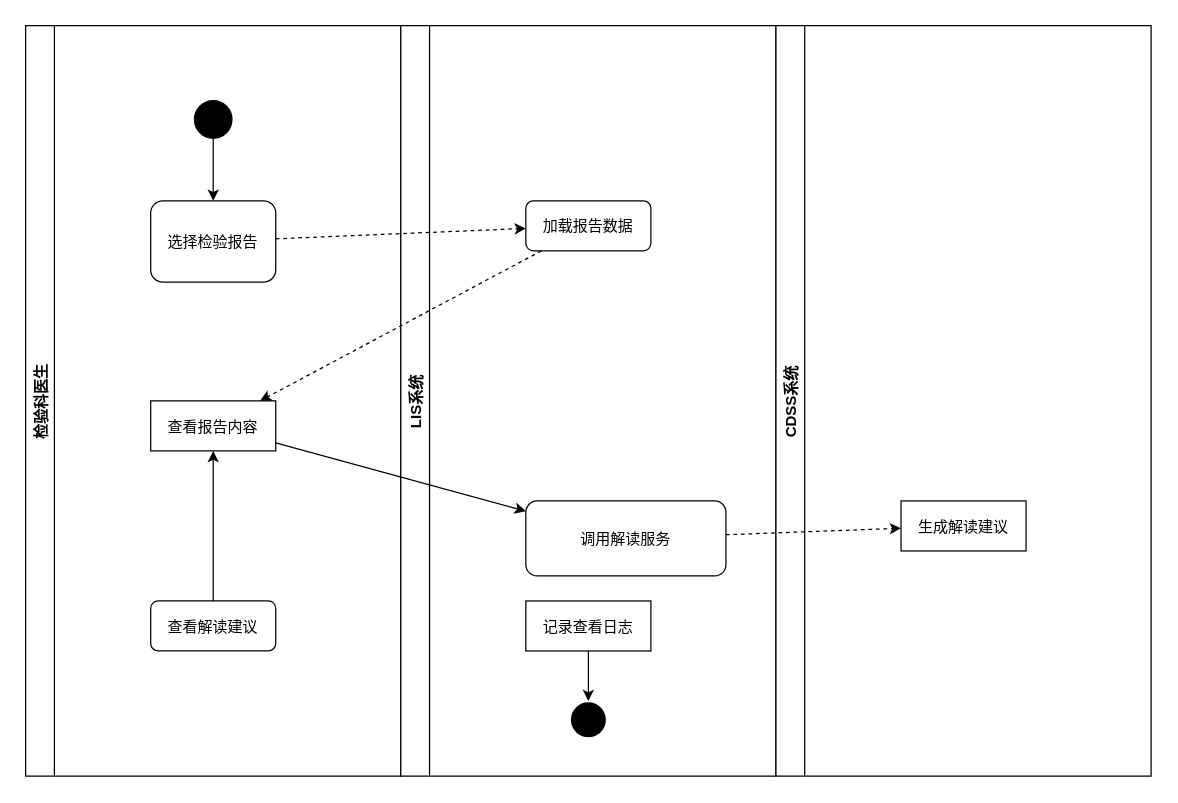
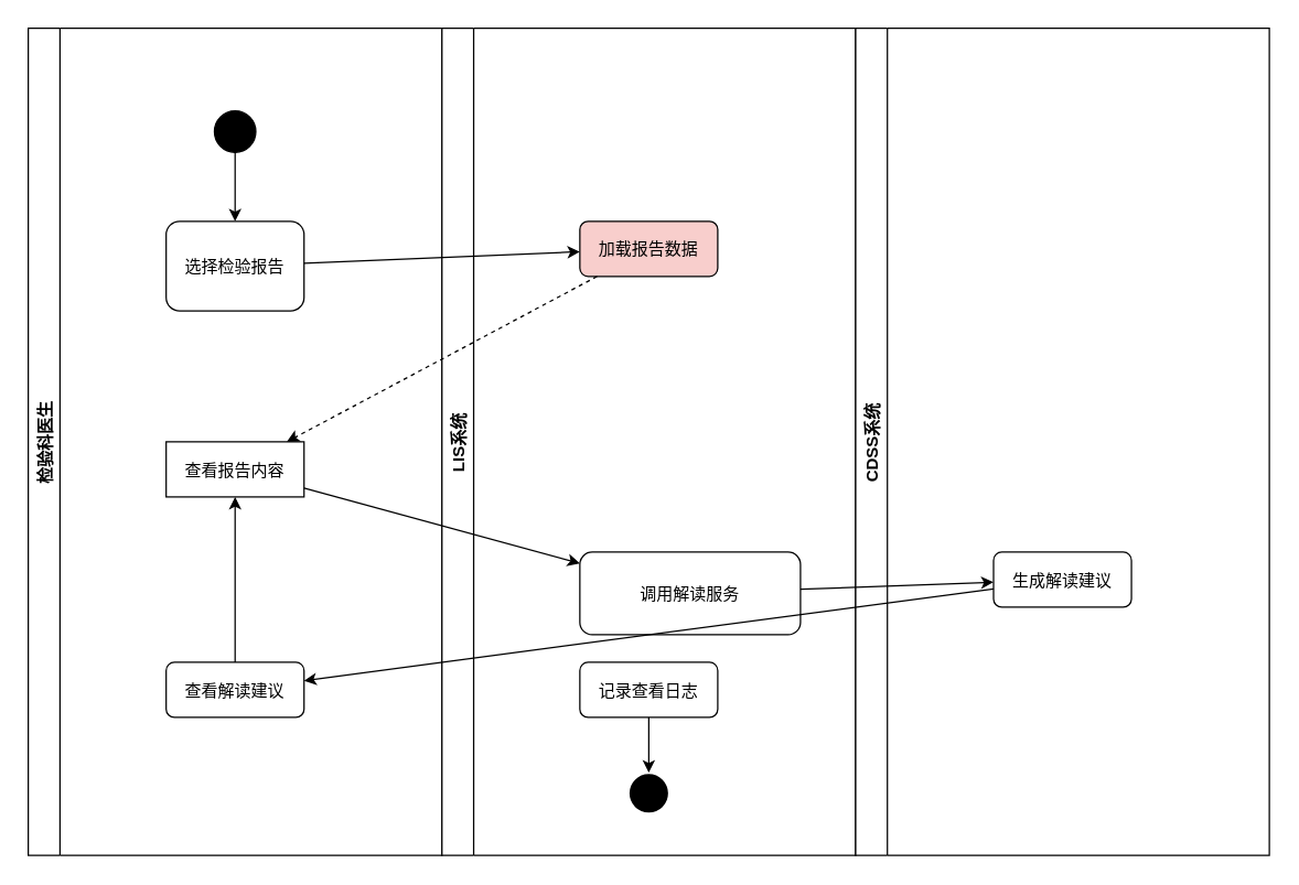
  <mxCell id="0" />
  <mxCell id="1" parent="0" />
  <mxCell id="2" value="检验科医生" style="swimlane;horizontal=0;" vertex="1" parent="1"><mxGeometry x="20" y="20" width="300" height="600" as="geometry" /></mxCell>
  <mxCell id="3" value="LIS系统" style="swimlane;horizontal=0;" vertex="1" parent="1"><mxGeometry x="320" y="20" width="300" height="600" as="geometry" /></mxCell>
  <mxCell id="4" value="CDSS系统" style="swimlane;horizontal=0;" vertex="1" parent="1"><mxGeometry x="620" y="20" width="300" height="600" as="geometry" /></mxCell>
  <mxCell id="5" value="" style="ellipse;fillColor=#000000;" vertex="1" parent="2"><mxGeometry x="135" y="60" width="30" height="30" as="geometry" /></mxCell>
  <mxCell id="6" value="选择检验报告" style="rounded=1;" vertex="1" parent="2"><mxGeometry x="100" y="140" width="100" height="65" as="geometry" /></mxCell>
  <mxCell id="7" value="查看报告内容" style="rounded=0;" vertex="1" parent="2"><mxGeometry x="100" y="300" width="100" height="40" as="geometry" /></mxCell>
  <mxCell id="8" value="查看解读建议" style="rounded=1;" vertex="1" parent="2"><mxGeometry x="100" y="460" width="100" height="40" as="geometry" /></mxCell>
- <mxCell id="9" value="加载报告数据" style="rounded=1;" vertex="1" parent="3"><mxGeometry x="100" y="140" width="100" height="40" as="geometry" /></mxCell>
+ <mxCell id="9" value="加载报告数据" style="rounded=1;fillColor=#f8cecc;" vertex="1" parent="3"><mxGeometry x="100" y="140" width="100" height="40" as="geometry" /></mxCell>
  <mxCell id="10" value="调用解读服务" style="rounded=1;" vertex="1" parent="3"><mxGeometry x="100" y="380" width="160" height="60" as="geometry" /></mxCell>
- <mxCell id="11" value="记录查看日志" style="rounded=0;" vertex="1" parent="3"><mxGeometry x="100" y="460" width="100" height="40" as="geometry" /></mxCell>
- <mxCell id="12" value="生成解读建议" style="rounded=0;" vertex="1" parent="4"><mxGeometry x="100" y="380" width="100" height="40" as="geometry" /></mxCell>
+ <mxCell id="11" value="记录查看日志" style="rounded=1;" vertex="1" parent="3"><mxGeometry x="100" y="460" width="100" height="40" as="geometry" /></mxCell>
+ <mxCell id="12" value="生成解读建议" style="rounded=1;" vertex="1" parent="4"><mxGeometry x="100" y="380" width="100" height="40" as="geometry" /></mxCell>
  <mxCell id="13" value="" style="ellipse;fillColor=#000000;strokeColor=#ffffff;strokeWidth=2;" vertex="1" parent="3"><mxGeometry x="135" y="540" width="30" height="30" as="geometry" /></mxCell>
  <mxCell id="14" value="" style="endArrow=classic;html=1;" edge="1" parent="1" source="5" target="6"><mxGeometry relative="1" as="geometry" /></mxCell>
- <mxCell id="15" value="" style="endArrow=classic;html=1;dashed=1;" edge="1" parent="1" source="6" target="9"><mxGeometry relative="1" as="geometry" /></mxCell>
+ <mxCell id="15" value="" style="endArrow=classic;html=1;" edge="1" parent="1" source="6" target="9"><mxGeometry relative="1" as="geometry" /></mxCell>
  <mxCell id="16" value="" style="endArrow=classic;html=1;dashed=1;" edge="1" parent="1" source="9" target="7"><mxGeometry relative="1" as="geometry" /></mxCell>
  <mxCell id="17" value="" style="endArrow=classic;html=1;" edge="1" parent="1" source="7" target="10"><mxGeometry relative="1" as="geometry" /></mxCell>
- <mxCell id="18" value="" style="endArrow=classic;html=1;dashed=1;" edge="1" parent="1" source="10" target="12"><mxGeometry relative="1" as="geometry" /></mxCell>
+ <mxCell id="18" value="" style="endArrow=classic;html=1;" edge="1" parent="1" source="10" target="12"><mxGeometry relative="1" as="geometry" /></mxCell>
+ <mxCell id="19" value="" style="endArrow=classic;html=1;" edge="1" parent="1" source="12" target="8"><mxGeometry relative="1" as="geometry" /></mxCell>
  <mxCell id="20" value="" style="endArrow=classic;html=1;" edge="1" parent="1" source="8" target="7"><mxGeometry relative="1" as="geometry" /></mxCell>
  <mxCell id="21" value="" style="endArrow=classic;html=1;" edge="1" parent="1" source="11" target="13"><mxGeometry relative="1" as="geometry" /></mxCell>
